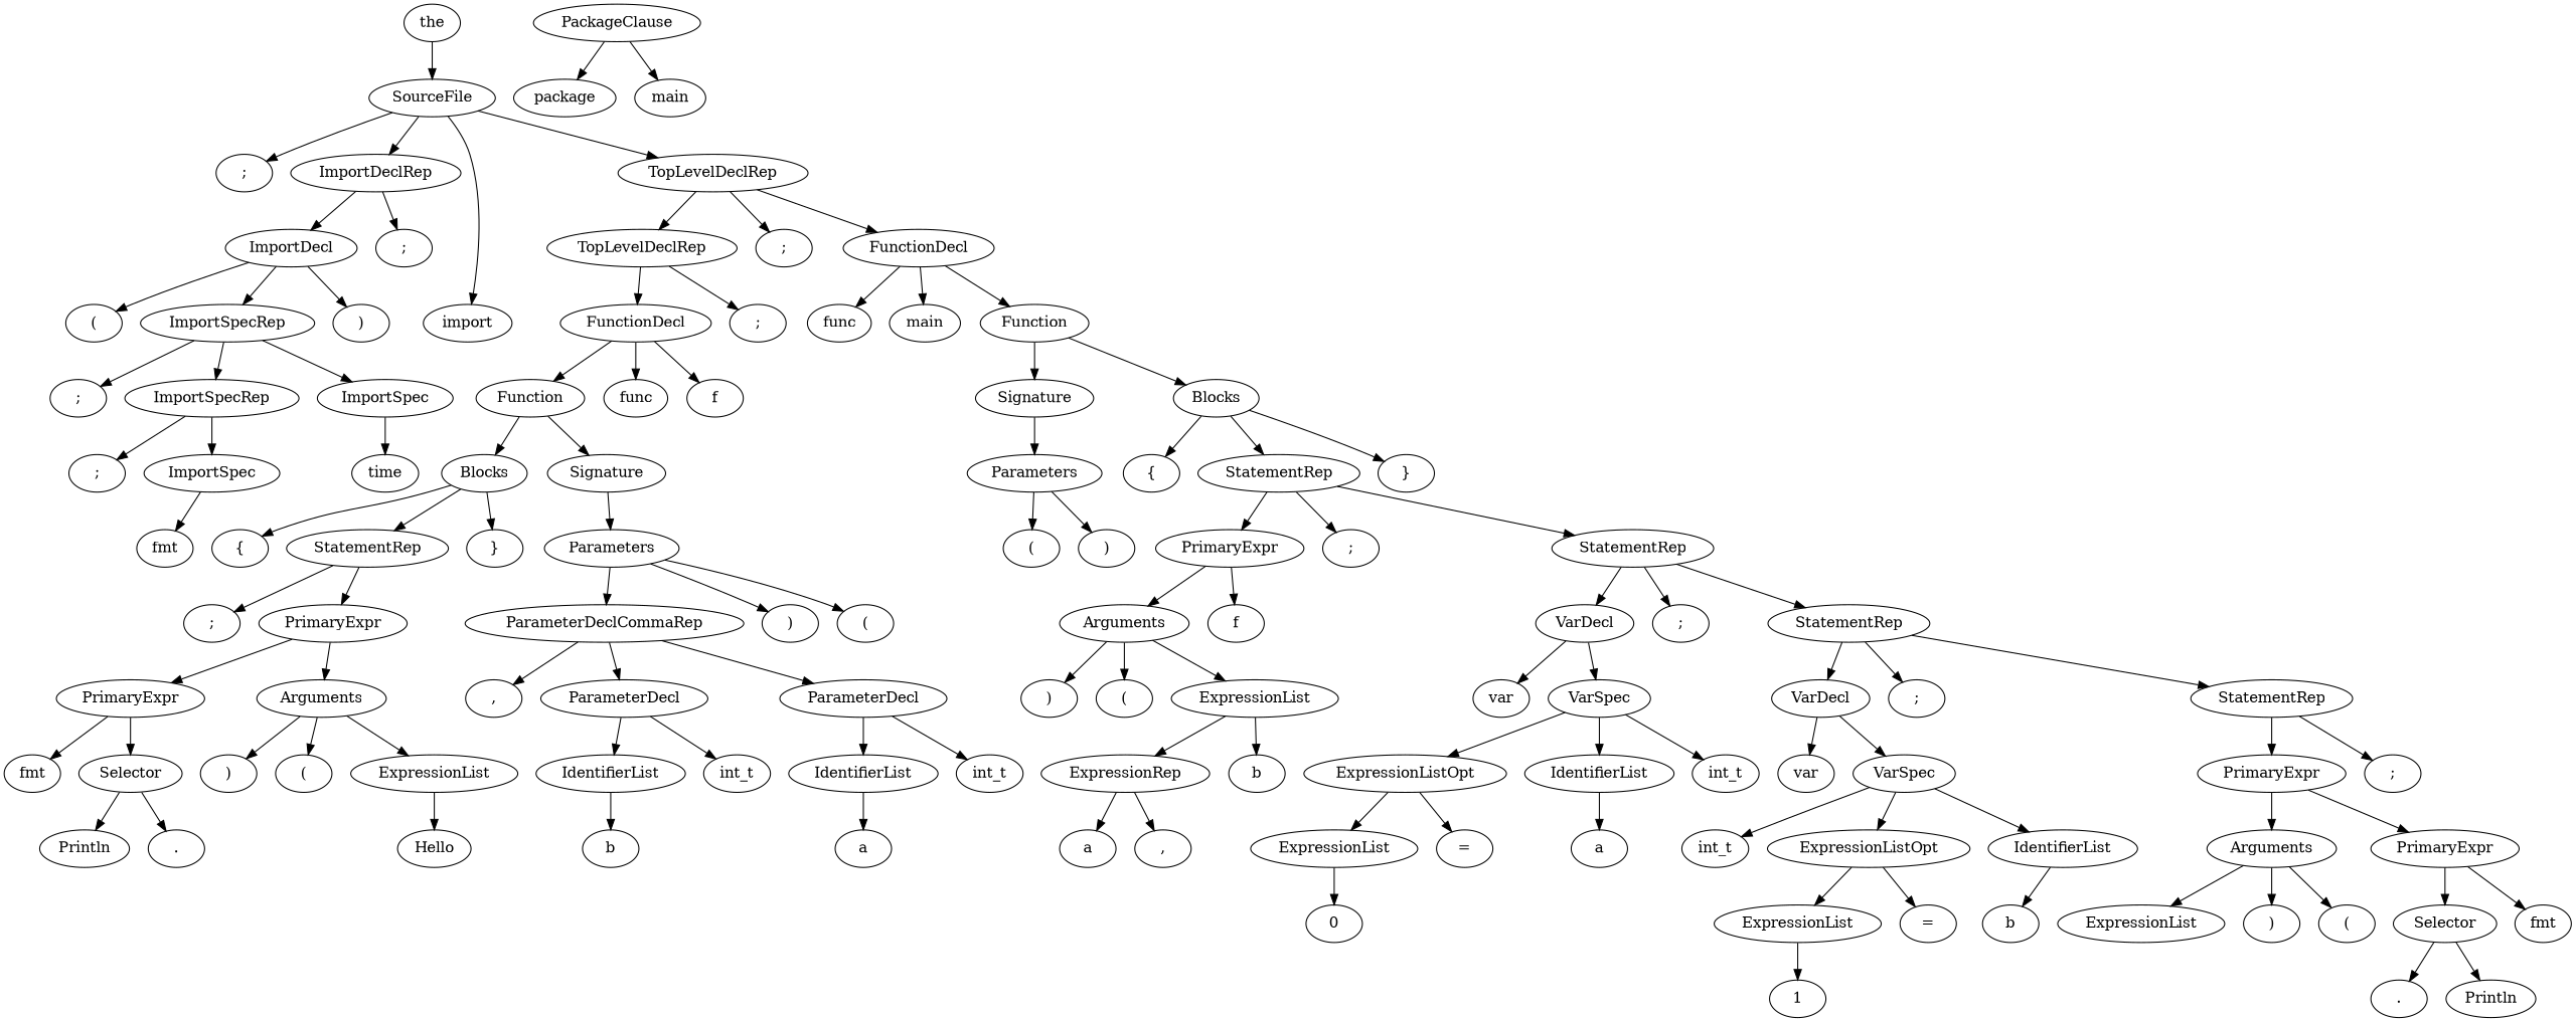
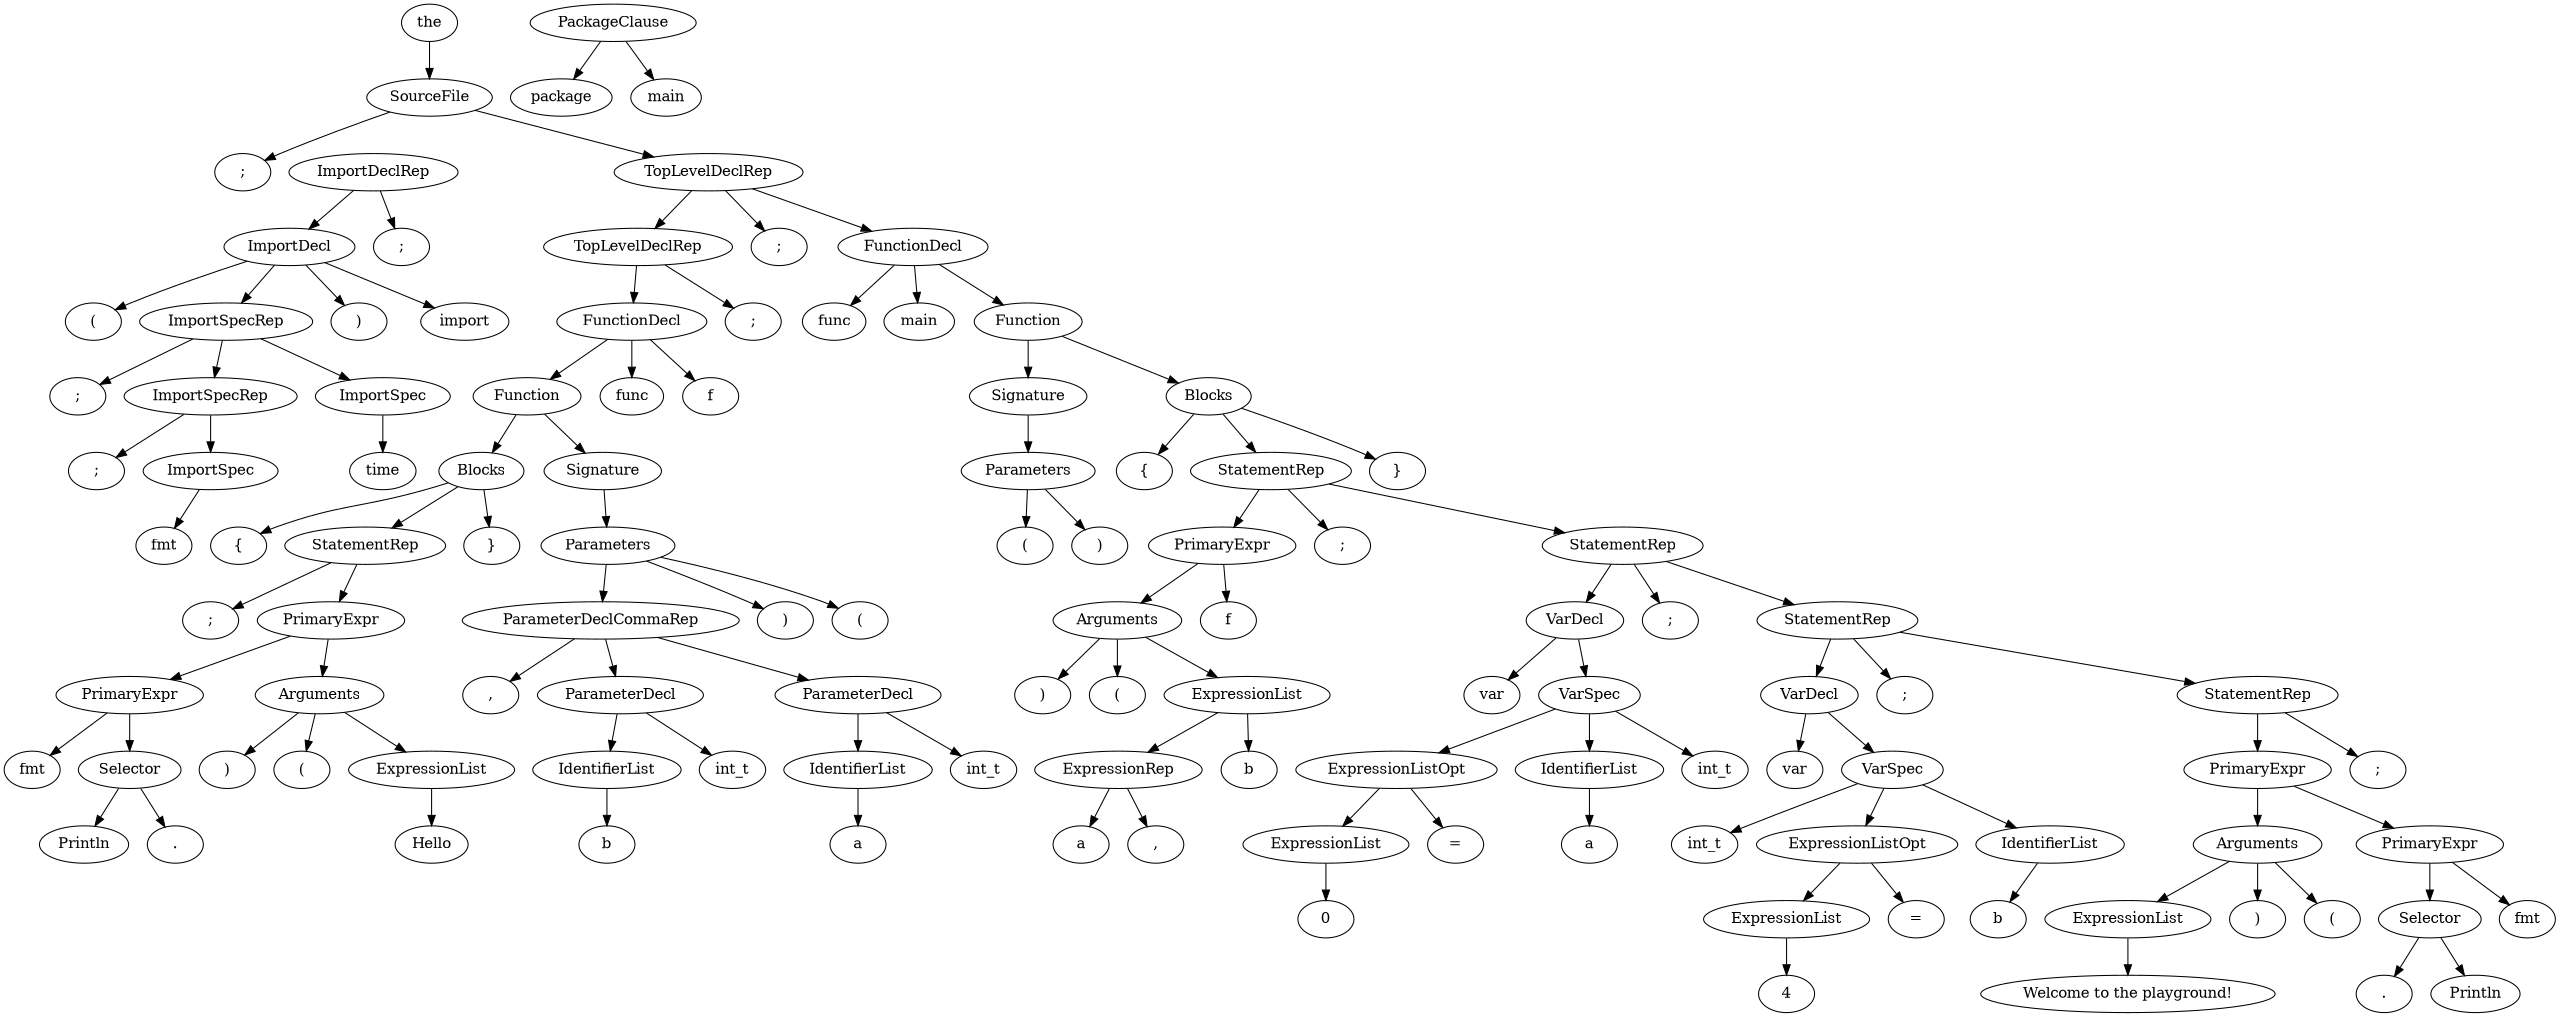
  digraph {
    n1 [label=the]
    n2 [label=SourceFile]
    n3 [label=";"]
    n4 [label=ImportDeclRep]
    n5 [label=TopLevelDeclRep]
    n6 [label=PackageClause]
    n7 [label=package]
    n8 [label=main]
    n9 [label=ImportDecl]
    n10 [label=";"]
    n11 [label=TopLevelDeclRep]
    n12 [label=FunctionDecl]
    n13 [label=";"]
    n14 [label=import]
    n15 [label="("]
    n16 [label=ImportSpecRep]
    n17 [label=")"]
    n18 [label=ImportSpecRep]
    n19 [label=ImportSpec]
    n20 [label=";"]
    n21 [label=ImportSpec]
    n22 [label=";"]
    n23 [label=time]
    n24 [label=fmt]
    n25 [label=FunctionDecl]
    n26 [label=";"]
    n27 [label=func]
    n28 [label=main]
    n29 [label=Function]
    n30 [label=func]
    n31 [label=f]
    n32 [label=Function]
    n33 [label=Signature]
    n34 [label=Blocks]
    n35 [label=Parameters]
    n36 [label="{"]
    n37 [label=StatementRep]
    n38 [label="}"]
    n39 [label="("]
    n40 [label=ParameterDeclCommaRep]
    n41 [label=")"]
    n42 [label=ParameterDecl]
    n43 [label=","]
    n44 [label=ParameterDecl]
    n45 [label=IdentifierList]
    n46 [label=int_t]
    n47 [label=IdentifierList]
    n48 [label=int_t]
    n49 [label=a]
    n50 [label=b]
    n51 [label=PrimaryExpr]
    n52 [label=";"]
    n53 [label=PrimaryExpr]
    n54 [label=Arguments]
    n55 [label=fmt]
    n56 [label=Selector]
    n57 [label="("]
    n58 [label=ExpressionList]
    n59 [label=")"]
    n60 [label="."]
    n61 [label=Println]
    n62 [label=Hello]
    n63 [label=Signature]
    n64 [label=Blocks]
    n65 [label=Parameters]
    n66 [label="{"]
    n67 [label=StatementRep]
    n68 [label="}"]
    n69 [label="("]
    n70 [label=")"]
    n71 [label=StatementRep]
    n72 [label=PrimaryExpr]
    n73 [label=";"]
    n74 [label=StatementRep]
    n75 [label=VarDecl]
    n76 [label=";"]
    n77 [label=f]
    n78 [label=Arguments]
    n79 [label=StatementRep]
    n80 [label=VarDecl]
    n81 [label=";"]
    n82 [label=var]
    n83 [label=VarSpec]
    n84 [label=PrimaryExpr]
    n85 [label=";"]
    n86 [label=var]
    n87 [label=VarSpec]
    n88 [label=PrimaryExpr]
    n89 [label=Arguments]
    n90 [label=fmt]
    n91 [label=Selector]
    n92 [label="("]
    n93 [label=ExpressionList]
    n94 [label=")"]
    n95 [label="."]
    n96 [label=Println]
+   n97 [label="Welcome to the playground!"]
    n98 [label=IdentifierList]
    n99 [label=int_t]
    n100 [label=ExpressionListOpt]
    n101 [label=b]
    n102 [label="="]
    n103 [label=ExpressionList]
-   n104 [label=1]
+   n104 [label=4]
    n105 [label=IdentifierList]
    n106 [label=int_t]
    n107 [label=ExpressionListOpt]
    n108 [label=a]
    n109 [label="="]
    n110 [label=ExpressionList]
    n111 [label=0]
    n112 [label="("]
    n113 [label=ExpressionList]
    n114 [label=")"]
    n115 [label=b]
    n116 [label=ExpressionRep]
    n117 [label=","]
    n118 [label=a]
    n1 -> n2
    n2 -> n3
-   n2 -> n4
    n2 -> n5
    n4 -> n9
    n4 -> n10
    n5 -> n11
    n5 -> n12
    n5 -> n13
    n6 -> n7
    n6 -> n8
-   n2 -> n14
+   n9 -> n14
    n9 -> n15
    n9 -> n16
    n9 -> n17
    n11 -> n25
    n11 -> n26
    n12 -> n27
    n12 -> n28
    n12 -> n29
    n16 -> n18
    n16 -> n19
    n16 -> n20
    n18 -> n21
    n18 -> n22
    n19 -> n23
    n21 -> n24
    n25 -> n30
    n25 -> n31
    n25 -> n32
    n29 -> n63
    n29 -> n64
    n32 -> n33
    n32 -> n34
    n33 -> n35
    n34 -> n36
    n34 -> n37
    n34 -> n38
    n35 -> n39
    n35 -> n40
    n35 -> n41
    n37 -> n51
    n37 -> n52
    n40 -> n42
    n40 -> n43
    n40 -> n44
    n42 -> n45
    n42 -> n46
    n44 -> n47
    n44 -> n48
    n45 -> n49
    n47 -> n50
    n51 -> n53
    n51 -> n54
    n53 -> n55
    n53 -> n56
    n54 -> n57
    n54 -> n58
    n54 -> n59
    n56 -> n60
    n56 -> n61
    n58 -> n62
    n63 -> n65
    n64 -> n66
    n64 -> n67
    n64 -> n68
    n65 -> n69
    n65 -> n70
    n67 -> n71
    n67 -> n72
    n67 -> n73
    n71 -> n74
    n71 -> n75
    n71 -> n76
    n72 -> n77
    n72 -> n78
    n74 -> n79
    n74 -> n80
    n74 -> n81
    n75 -> n82
    n75 -> n83
    n78 -> n112
    n78 -> n113
    n78 -> n114
    n79 -> n84
    n79 -> n85
    n80 -> n86
    n80 -> n87
    n83 -> n105
    n83 -> n106
    n83 -> n107
    n84 -> n88
    n84 -> n89
    n87 -> n98
    n87 -> n99
    n87 -> n100
    n88 -> n90
    n88 -> n91
    n89 -> n92
    n89 -> n93
    n89 -> n94
    n91 -> n95
    n91 -> n96
+   n93 -> n97
    n98 -> n101
    n100 -> n102
    n100 -> n103
    n103 -> n104
    n105 -> n108
    n107 -> n109
    n107 -> n110
    n110 -> n111
    n113 -> n115
    n113 -> n116
    n116 -> n117
    n116 -> n118
  }
